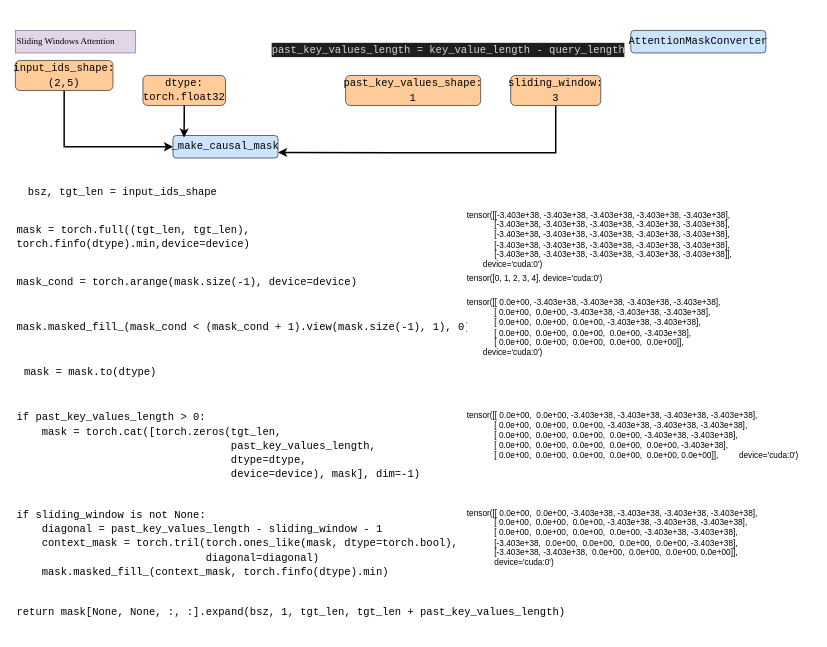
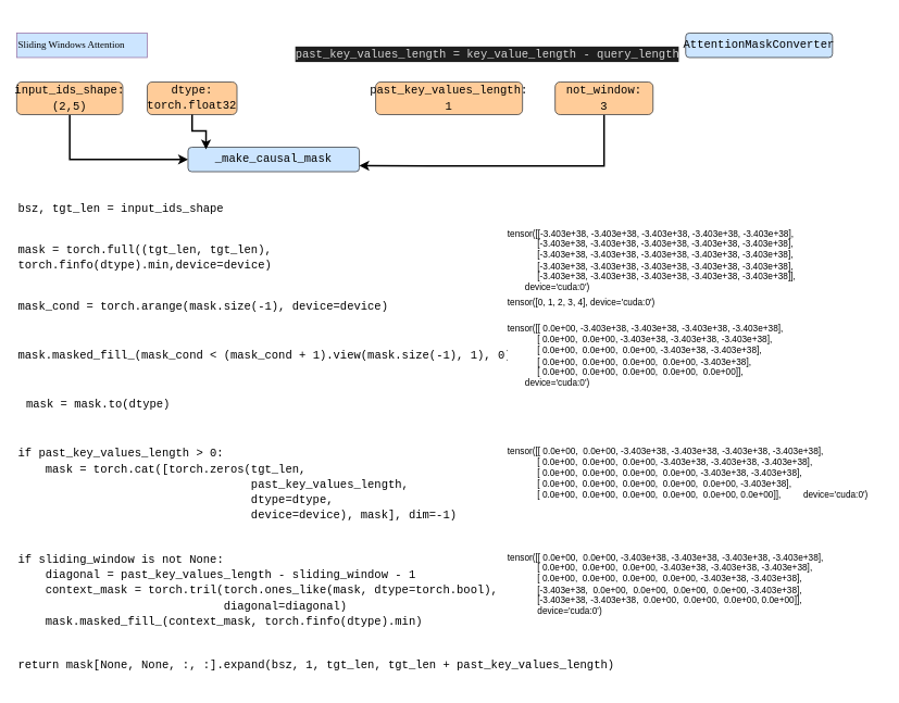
  <mxCell id="0" />
  <mxCell id="1" parent="0" />
- <mxCell id="2" value="&lt;font face=&quot;Verdana&quot;&gt;Sliding Windows Attention&lt;/font&gt;" style="rounded=0;whiteSpace=wrap;html=1;align=left;fillColor=#e1d5e7;strokeColor=#9673a6;" vertex="1" parent="1"><mxGeometry x="20" y="40" width="160" height="30" as="geometry" /></mxCell>
+ <mxCell id="2" value="&lt;font face=&quot;Verdana&quot;&gt;Sliding Windows Attention&lt;/font&gt;" style="rounded=0;whiteSpace=wrap;html=1;align=left;fillColor=#cce5ff;strokeColor=#9673a6;" vertex="1" parent="1"><mxGeometry x="20" y="40" width="160" height="30" as="geometry" /></mxCell>
  <mxCell id="3" style="edgeStyle=orthogonalEdgeStyle;rounded=0;orthogonalLoop=1;jettySize=auto;html=1;entryX=0;entryY=0.5;entryDx=0;entryDy=0;strokeColor=default;strokeWidth=2;align=center;verticalAlign=middle;fontFamily=Helvetica;fontSize=11;fontColor=default;labelBackgroundColor=default;endArrow=classic;" edge="1" parent="1" source="4" target="9"><mxGeometry relative="1" as="geometry"><Array as="points"><mxPoint x="85" y="195" /></Array></mxGeometry></mxCell>
- <mxCell id="4" value="&lt;div style=&quot;font-family: Consolas, &amp;quot;Courier New&amp;quot;, monospace; font-size: 14px; line-height: 19px; white-space: pre;&quot;&gt;input_ids_shape:&lt;/div&gt;&lt;div style=&quot;font-family: Consolas, &amp;quot;Courier New&amp;quot;, monospace; font-size: 14px; line-height: 19px; white-space: pre;&quot;&gt;(2,5)&lt;/div&gt;" style="rounded=1;whiteSpace=wrap;html=1;labelBackgroundColor=none;fillColor=#ffcc99;strokeColor=#36393d;" vertex="1" parent="1"><mxGeometry x="20" y="80" width="130" height="40" as="geometry" /></mxCell>
- <mxCell id="5" value="&lt;div style=&quot;line-height: 19px;&quot;&gt;&lt;div style=&quot;font-family: Consolas, &amp;quot;Courier New&amp;quot;, monospace; font-size: 14px; font-weight: normal; white-space: pre;&quot;&gt;&lt;span style=&quot;&quot;&gt;dtype:&lt;/span&gt;&lt;/div&gt;&lt;div style=&quot;&quot;&gt;&lt;font face=&quot;Consolas, Courier New, monospace&quot;&gt;&lt;span style=&quot;font-size: 14px; white-space: pre;&quot;&gt;torch.float32&lt;/span&gt;&lt;/font&gt;&lt;br&gt;&lt;/div&gt;&lt;/div&gt;" style="rounded=1;whiteSpace=wrap;html=1;labelBackgroundColor=none;fillColor=#ffcc99;strokeColor=#36393d;" vertex="1" parent="1"><mxGeometry x="190" y="100" width="110" height="40" as="geometry" /></mxCell>
- <mxCell id="6" value="&lt;div style=&quot;font-family: Consolas, &amp;quot;Courier New&amp;quot;, monospace; font-size: 14px; line-height: 19px; white-space: pre;&quot;&gt;past_key_values_shape:&lt;/div&gt;&lt;div style=&quot;font-family: Consolas, &amp;quot;Courier New&amp;quot;, monospace; font-size: 14px; line-height: 19px; white-space: pre;&quot;&gt;1&lt;/div&gt;" style="rounded=1;whiteSpace=wrap;html=1;labelBackgroundColor=none;fillColor=#ffcc99;strokeColor=#36393d;" vertex="1" parent="1"><mxGeometry x="460" y="100" width="180" height="40" as="geometry" /></mxCell>
+ <mxCell id="4" value="&lt;div style=&quot;font-family: Consolas, &amp;quot;Courier New&amp;quot;, monospace; font-size: 14px; line-height: 19px; white-space: pre;&quot;&gt;input_ids_shape:&lt;/div&gt;&lt;div style=&quot;font-family: Consolas, &amp;quot;Courier New&amp;quot;, monospace; font-size: 14px; line-height: 19px; white-space: pre;&quot;&gt;(2,5)&lt;/div&gt;" style="rounded=1;whiteSpace=wrap;html=1;labelBackgroundColor=none;fillColor=#ffcc99;strokeColor=#36393d;" vertex="1" parent="1"><mxGeometry x="20" y="100" width="130" height="40" as="geometry" /></mxCell>
+ <mxCell id="5" value="&lt;div style=&quot;line-height: 19px;&quot;&gt;&lt;div style=&quot;font-family: Consolas, &amp;quot;Courier New&amp;quot;, monospace; font-size: 14px; font-weight: normal; white-space: pre;&quot;&gt;&lt;span style=&quot;&quot;&gt;dtype:&lt;/span&gt;&lt;/div&gt;&lt;div style=&quot;&quot;&gt;&lt;font face=&quot;Consolas, Courier New, monospace&quot;&gt;&lt;span style=&quot;font-size: 14px; white-space: pre;&quot;&gt;torch.float32&lt;/span&gt;&lt;/font&gt;&lt;br&gt;&lt;/div&gt;&lt;/div&gt;" style="rounded=1;whiteSpace=wrap;html=1;labelBackgroundColor=none;fillColor=#ffcc99;strokeColor=#36393d;" vertex="1" parent="1"><mxGeometry x="180" y="100" width="110" height="40" as="geometry" /></mxCell>
+ <mxCell id="6" value="&lt;div style=&quot;font-family: Consolas, &amp;quot;Courier New&amp;quot;, monospace; font-size: 14px; line-height: 19px; white-space: pre;&quot;&gt;past_key_values_length:&lt;/div&gt;&lt;div style=&quot;font-family: Consolas, &amp;quot;Courier New&amp;quot;, monospace; font-size: 14px; line-height: 19px; white-space: pre;&quot;&gt;1&lt;/div&gt;" style="rounded=1;whiteSpace=wrap;html=1;labelBackgroundColor=none;fillColor=#ffcc99;strokeColor=#36393d;" vertex="1" parent="1"><mxGeometry x="460" y="100" width="180" height="40" as="geometry" /></mxCell>
  <mxCell id="7" style="edgeStyle=orthogonalEdgeStyle;rounded=0;orthogonalLoop=1;jettySize=auto;html=1;entryX=1;entryY=0.75;entryDx=0;entryDy=0;strokeColor=default;strokeWidth=2;align=center;verticalAlign=middle;fontFamily=Helvetica;fontSize=11;fontColor=default;labelBackgroundColor=default;endArrow=classic;" edge="1" parent="1" source="8" target="9"><mxGeometry relative="1" as="geometry"><Array as="points"><mxPoint x="740" y="203" /><mxPoint x="525" y="203" /></Array></mxGeometry></mxCell>
- <mxCell id="8" value="&lt;div style=&quot;font-family: Consolas, &amp;quot;Courier New&amp;quot;, monospace; font-size: 14px; line-height: 19px; white-space: pre;&quot;&gt;sliding_window:&lt;/div&gt;&lt;div style=&quot;font-family: Consolas, &amp;quot;Courier New&amp;quot;, monospace; font-size: 14px; line-height: 19px; white-space: pre;&quot;&gt;3&lt;/div&gt;" style="rounded=1;whiteSpace=wrap;html=1;labelBackgroundColor=none;fillColor=#ffcc99;strokeColor=#36393d;" vertex="1" parent="1"><mxGeometry x="680" y="100" width="120" height="40" as="geometry" /></mxCell>
- <mxCell id="9" value="&lt;div style=&quot;font-family: Consolas, &amp;quot;Courier New&amp;quot;, monospace; font-size: 14px; line-height: 19px; white-space: pre;&quot;&gt;_make_causal_mask&lt;/div&gt;" style="rounded=1;whiteSpace=wrap;html=1;labelBackgroundColor=none;fillColor=#cce5ff;strokeColor=#36393d;" vertex="1" parent="1"><mxGeometry x="230" y="180" width="140" height="30" as="geometry" /></mxCell>
- <mxCell id="10" value="&lt;div style=&quot;font-family: Consolas, &amp;quot;Courier New&amp;quot;, monospace; font-weight: normal; font-size: 14px; line-height: 19px; white-space: pre;&quot;&gt;&lt;div&gt;&lt;span style=&quot;&quot;&gt;bsz, tgt_len = input_ids_shape&lt;/span&gt;&lt;/div&gt;&lt;/div&gt;" style="text;whiteSpace=wrap;html=1;fontFamily=Helvetica;fontSize=11;labelBackgroundColor=default;" vertex="1" parent="1"><mxGeometry x="35" y="240" width="260" height="30" as="geometry" /></mxCell>
+ <mxCell id="8" value="&lt;div style=&quot;font-family: Consolas, &amp;quot;Courier New&amp;quot;, monospace; font-size: 14px; line-height: 19px; white-space: pre;&quot;&gt;not_window:&lt;/div&gt;&lt;div style=&quot;font-family: Consolas, &amp;quot;Courier New&amp;quot;, monospace; font-size: 14px; line-height: 19px; white-space: pre;&quot;&gt;3&lt;/div&gt;" style="rounded=1;whiteSpace=wrap;html=1;labelBackgroundColor=none;fillColor=#ffcc99;strokeColor=#36393d;" vertex="1" parent="1"><mxGeometry x="680" y="100" width="120" height="40" as="geometry" /></mxCell>
+ <mxCell id="9" value="&lt;div style=&quot;font-family: Consolas, &amp;quot;Courier New&amp;quot;, monospace; font-size: 14px; line-height: 19px; white-space: pre;&quot;&gt;_make_causal_mask&lt;/div&gt;" style="rounded=1;whiteSpace=wrap;html=1;labelBackgroundColor=none;fillColor=#cce5ff;strokeColor=#36393d;" vertex="1" parent="1"><mxGeometry x="230" y="180" width="210" height="30" as="geometry" /></mxCell>
+ <mxCell id="10" value="&lt;div style=&quot;font-family: Consolas, &amp;quot;Courier New&amp;quot;, monospace; font-weight: normal; font-size: 14px; line-height: 19px; white-space: pre;&quot;&gt;&lt;div&gt;&lt;span style=&quot;&quot;&gt;bsz, tgt_len = input_ids_shape&lt;/span&gt;&lt;/div&gt;&lt;/div&gt;" style="text;whiteSpace=wrap;html=1;fontFamily=Helvetica;fontSize=11;labelBackgroundColor=default;" vertex="1" parent="1"><mxGeometry x="20" y="240" width="260" height="30" as="geometry" /></mxCell>
  <mxCell id="11" value="&lt;div style=&quot;font-family: Consolas, &amp;quot;Courier New&amp;quot;, monospace; font-weight: normal; font-size: 14px; line-height: 19px; white-space: pre;&quot;&gt;&lt;div&gt;&lt;span style=&quot;&quot;&gt;mask = torch.full((tgt_len, tgt_len), &lt;/span&gt;&lt;/div&gt;&lt;div&gt;&lt;span style=&quot;&quot;&gt;torch.finfo(dtype).min,&lt;/span&gt;device=device)&lt;/div&gt;&lt;/div&gt;" style="text;whiteSpace=wrap;html=1;fontFamily=Helvetica;fontSize=11;labelBackgroundColor=default;" vertex="1" parent="1"><mxGeometry x="20" y="290" width="300" height="50" as="geometry" /></mxCell>
  <mxCell id="12" value="tensor([[-3.403e+38, -3.403e+38, -3.403e+38, -3.403e+38, -3.403e+38],&#10;            [-3.403e+38, -3.403e+38, -3.403e+38, -3.403e+38, -3.403e+38],&#10;            [-3.403e+38, -3.403e+38, -3.403e+38, -3.403e+38, -3.403e+38],&#10;            [-3.403e+38, -3.403e+38, -3.403e+38, -3.403e+38, -3.403e+38],&#10;            [-3.403e+38, -3.403e+38, -3.403e+38, -3.403e+38, -3.403e+38]],&#10;       device='cuda:0')" style="text;whiteSpace=wrap;fontFamily=Helvetica;fontSize=11;fontColor=default;labelBackgroundColor=default;" vertex="1" parent="1"><mxGeometry x="620" y="272.5" width="410" height="85" as="geometry" /></mxCell>
  <mxCell id="13" value="&lt;div style=&quot;font-family: Consolas, &amp;quot;Courier New&amp;quot;, monospace; font-weight: normal; font-size: 14px; line-height: 19px; white-space: pre;&quot;&gt;&lt;div&gt;&lt;span style=&quot;&quot;&gt;mask_cond = torch.arange(mask.size(-&lt;/span&gt;&lt;span style=&quot;&quot;&gt;1&lt;/span&gt;&lt;span style=&quot;&quot;&gt;), device=device)&lt;/span&gt;&lt;/div&gt;&lt;/div&gt;" style="text;whiteSpace=wrap;html=1;fontFamily=Helvetica;fontSize=11;labelBackgroundColor=default;" vertex="1" parent="1"><mxGeometry x="20" y="360" width="450" height="40" as="geometry" /></mxCell>
  <mxCell id="14" value="tensor([0, 1, 2, 3, 4], device='cuda:0')" style="text;whiteSpace=wrap;fontFamily=Helvetica;fontSize=11;fontColor=default;labelBackgroundColor=default;" vertex="1" parent="1"><mxGeometry x="620" y="357.5" width="210" height="40" as="geometry" /></mxCell>
  <mxCell id="15" value="&lt;div style=&quot;font-family: Consolas, &amp;quot;Courier New&amp;quot;, monospace; font-weight: normal; font-size: 14px; line-height: 19px; white-space: pre;&quot;&gt;&lt;div&gt;&lt;span style=&quot;&quot;&gt;mask.masked_fill_(mask_cond &lt;/span&gt;&lt;span style=&quot;&quot;&gt;&amp;lt;&lt;/span&gt;&lt;span style=&quot;&quot;&gt; (mask_cond &lt;/span&gt;&lt;span style=&quot;&quot;&gt;+&lt;/span&gt;&lt;span style=&quot;&quot;&gt; &lt;/span&gt;&lt;span style=&quot;&quot;&gt;1&lt;/span&gt;&lt;span style=&quot;&quot;&gt;).view(mask.size(-&lt;/span&gt;&lt;span style=&quot;&quot;&gt;1&lt;/span&gt;&lt;span style=&quot;&quot;&gt;), &lt;/span&gt;&lt;span style=&quot;&quot;&gt;1&lt;/span&gt;&lt;span style=&quot;&quot;&gt;), &lt;/span&gt;&lt;span style=&quot;&quot;&gt;0&lt;/span&gt;&lt;span style=&quot;&quot;&gt;)&lt;/span&gt;&lt;/div&gt;&lt;/div&gt;" style="text;whiteSpace=wrap;html=1;fontFamily=Helvetica;fontSize=11;labelBackgroundColor=default;" vertex="1" parent="1"><mxGeometry x="20" y="420" width="560" height="40" as="geometry" /></mxCell>
  <mxCell id="16" value="&lt;div style=&quot;font-family: Consolas, &amp;quot;Courier New&amp;quot;, monospace; font-weight: normal; font-size: 14px; line-height: 19px; white-space: pre;&quot;&gt;&lt;div&gt;&lt;span style=&quot;&quot;&gt;mask = mask.to(dtype)&lt;/span&gt;&lt;/div&gt;&lt;/div&gt;" style="text;whiteSpace=wrap;html=1;fontFamily=Helvetica;fontSize=11;labelBackgroundColor=default;" vertex="1" parent="1"><mxGeometry x="30" y="480" width="200" height="40" as="geometry" /></mxCell>
  <mxCell id="17" value="&lt;div style=&quot;font-family: Consolas, &amp;quot;Courier New&amp;quot;, monospace; font-weight: normal; font-size: 14px; line-height: 19px; white-space: pre;&quot;&gt;&lt;div&gt;&lt;span style=&quot;&quot;&gt;if&lt;/span&gt;&lt;span style=&quot;&quot;&gt; past_key_values_length &amp;gt; &lt;/span&gt;&lt;span style=&quot;&quot;&gt;0&lt;/span&gt;&lt;span style=&quot;&quot;&gt;:&lt;/span&gt;&lt;/div&gt;&lt;div&gt;&lt;span style=&quot;&quot;&gt;&amp;nbsp; &amp;nbsp; mask = torch.cat([torch.zeros(tgt_len, &lt;/span&gt;&lt;/div&gt;&lt;div&gt;&lt;span style=&quot;&quot;&gt;&amp;nbsp; &amp;nbsp; &amp;nbsp; &amp;nbsp; &amp;nbsp; &amp;nbsp; &amp;nbsp; &amp;nbsp; &amp;nbsp; &amp;nbsp; &amp;nbsp; &amp;nbsp; &amp;nbsp; &amp;nbsp; &amp;nbsp; &amp;nbsp; &amp;nbsp; past_key_values_length, &lt;/span&gt;&lt;/div&gt;&lt;div&gt;&lt;span style=&quot;&quot;&gt;&amp;nbsp; &amp;nbsp; &amp;nbsp; &amp;nbsp; &amp;nbsp; &amp;nbsp; &amp;nbsp; &amp;nbsp; &amp;nbsp; &amp;nbsp; &amp;nbsp; &amp;nbsp; &amp;nbsp; &amp;nbsp; &amp;nbsp; &amp;nbsp; &amp;nbsp; dtype=dtype, &lt;/span&gt;&lt;/div&gt;&lt;div&gt;&lt;span style=&quot;&quot;&gt;&amp;nbsp; &amp;nbsp; &amp;nbsp; &amp;nbsp; &amp;nbsp; &amp;nbsp; &amp;nbsp; &amp;nbsp; &amp;nbsp; &amp;nbsp; &amp;nbsp; &amp;nbsp; &amp;nbsp; &amp;nbsp; &amp;nbsp; &amp;nbsp; &amp;nbsp; device=device), mask], dim=-&lt;/span&gt;&lt;span style=&quot;&quot;&gt;1&lt;/span&gt;&lt;span style=&quot;&quot;&gt;)&lt;/span&gt;&lt;/div&gt;&lt;/div&gt;" style="text;whiteSpace=wrap;html=1;fontFamily=Helvetica;fontSize=11;labelBackgroundColor=default;" vertex="1" parent="1"><mxGeometry x="20" y="540" width="530" height="110" as="geometry" /></mxCell>
  <mxCell id="18" value="&lt;div style=&quot;font-family: Consolas, &amp;quot;Courier New&amp;quot;, monospace; font-weight: normal; font-size: 14px; line-height: 19px; white-space: pre;&quot;&gt;&lt;div&gt;&lt;span style=&quot;&quot;&gt;if&lt;/span&gt;&lt;span style=&quot;&quot;&gt; sliding_window &lt;/span&gt;&lt;span style=&quot;&quot;&gt;is&lt;/span&gt;&lt;span style=&quot;&quot;&gt; &lt;/span&gt;&lt;span style=&quot;&quot;&gt;not&lt;/span&gt;&lt;span style=&quot;&quot;&gt; &lt;/span&gt;&lt;span style=&quot;&quot;&gt;None&lt;/span&gt;&lt;span style=&quot;&quot;&gt;:&lt;/span&gt;&lt;/div&gt;&lt;div&gt;&lt;span style=&quot;&quot;&gt;&amp;nbsp; &amp;nbsp; diagonal = past_key_values_length - sliding_window - &lt;/span&gt;&lt;span style=&quot;&quot;&gt;1&lt;/span&gt;&lt;/div&gt;&lt;div&gt;&lt;span style=&quot;&quot;&gt;&amp;nbsp; &amp;nbsp; context_mask = torch.tril(torch.ones_like(mask, dtype=torch.bool), &lt;/span&gt;&lt;/div&gt;&lt;div&gt;&lt;span style=&quot;&quot;&gt;&amp;nbsp; &amp;nbsp; &amp;nbsp; &amp;nbsp; &amp;nbsp; &amp;nbsp; &amp;nbsp; &amp;nbsp; &amp;nbsp; &amp;nbsp; &amp;nbsp; &amp;nbsp; &amp;nbsp; &amp;nbsp; &amp;nbsp; diagonal=diagonal)&lt;/span&gt;&lt;/div&gt;&lt;div&gt;&lt;span style=&quot;&quot;&gt;&amp;nbsp; &amp;nbsp; mask.masked_fill_(context_mask, torch.finfo(dtype).min)&lt;/span&gt;&lt;/div&gt;&lt;/div&gt;" style="text;whiteSpace=wrap;html=1;fontFamily=Helvetica;fontSize=11;labelBackgroundColor=default;" vertex="1" parent="1"><mxGeometry x="20" y="670" width="560" height="120" as="geometry" /></mxCell>
  <mxCell id="19" value="&lt;div style=&quot;font-family: Consolas, &amp;quot;Courier New&amp;quot;, monospace; font-weight: normal; font-size: 14px; line-height: 19px; white-space: pre;&quot;&gt;&lt;div&gt;&lt;span style=&quot;&quot;&gt;return&lt;/span&gt;&lt;span style=&quot;&quot;&gt; mask[&lt;/span&gt;&lt;span style=&quot;&quot;&gt;None&lt;/span&gt;&lt;span style=&quot;&quot;&gt;, &lt;/span&gt;&lt;span style=&quot;&quot;&gt;None&lt;/span&gt;&lt;span style=&quot;&quot;&gt;, :, :].expand(bsz, &lt;/span&gt;&lt;span style=&quot;&quot;&gt;1&lt;/span&gt;&lt;span style=&quot;&quot;&gt;, tgt_len, tgt_len + past_key_values_length)&lt;/span&gt;&lt;/div&gt;&lt;/div&gt;" style="text;whiteSpace=wrap;html=1;fontFamily=Helvetica;fontSize=11;labelBackgroundColor=default;" vertex="1" parent="1"><mxGeometry x="20" y="800" width="560" height="40" as="geometry" /></mxCell>
  <mxCell id="20" style="edgeStyle=orthogonalEdgeStyle;rounded=0;orthogonalLoop=1;jettySize=auto;html=1;entryX=0.105;entryY=0.089;entryDx=0;entryDy=0;entryPerimeter=0;strokeColor=default;strokeWidth=2;align=center;verticalAlign=middle;fontFamily=Helvetica;fontSize=11;fontColor=default;labelBackgroundColor=default;endArrow=classic;" edge="1" parent="1" source="5" target="9"><mxGeometry relative="1" as="geometry" /></mxCell>
  <mxCell id="21" value="tensor([[ 0.0e+00, -3.403e+38, -3.403e+38, -3.403e+38, -3.403e+38],&#10;            [ 0.0e+00,  0.0e+00, -3.403e+38, -3.403e+38, -3.403e+38],&#10;            [ 0.0e+00,  0.0e+00,  0.0e+00, -3.403e+38, -3.403e+38],&#10;            [ 0.0e+00,  0.0e+00,  0.0e+00,  0.0e+00, -3.403e+38],&#10;            [ 0.0e+00,  0.0e+00,  0.0e+00,  0.0e+00,  0.0e+00]],&#10;       device='cuda:0')" style="text;whiteSpace=wrap;fontFamily=Helvetica;fontSize=11;fontColor=default;labelBackgroundColor=default;" vertex="1" parent="1"><mxGeometry x="620" y="390" width="410" height="100" as="geometry" /></mxCell>
  <mxCell id="22" value="tensor([[ 0.0e+00,  0.0e+00, -3.403e+38, -3.403e+38, -3.403e+38, -3.403e+38],&#10;            [ 0.0e+00,  0.0e+00,  0.0e+00, -3.403e+38, -3.403e+38, -3.403e+38],&#10;            [ 0.0e+00,  0.0e+00,  0.0e+00,  0.0e+00, -3.403e+38, -3.403e+38],&#10;            [ 0.0e+00,  0.0e+00,  0.0e+00,  0.0e+00,  0.0e+00, -3.403e+38],&#10;            [ 0.0e+00,  0.0e+00,  0.0e+00,  0.0e+00,  0.0e+00, 0.0e+00]],         device='cuda:0')" style="text;whiteSpace=wrap;fontFamily=Helvetica;fontSize=11;fontColor=default;labelBackgroundColor=default;" vertex="1" parent="1"><mxGeometry x="620" y="540" width="460" height="90" as="geometry" /></mxCell>
  <mxCell id="23" value="tensor([[ 0.0e+00,  0.0e+00, -3.403e+38, -3.403e+38, -3.403e+38, -3.403e+38],&#10;            [ 0.0e+00,  0.0e+00,  0.0e+00, -3.403e+38, -3.403e+38, -3.403e+38],&#10;            [ 0.0e+00,  0.0e+00,  0.0e+00,  0.0e+00, -3.403e+38, -3.403e+38],&#10;            [-3.403e+38,  0.0e+00,  0.0e+00,  0.0e+00,  0.0e+00, -3.403e+38],&#10;            [-3.403e+38, -3.403e+38,  0.0e+00,  0.0e+00,  0.0e+00, 0.0e+00]],             device='cuda:0')" style="text;whiteSpace=wrap;fontFamily=Helvetica;fontSize=11;fontColor=default;labelBackgroundColor=default;" vertex="1" parent="1"><mxGeometry x="620" y="670" width="460" height="90" as="geometry" /></mxCell>
  <mxCell id="24" value="&lt;div style=&quot;color: #d4d4d4;background-color: #1e1e1e;font-family: Consolas, 'Courier New', monospace;font-weight: normal;font-size: 14px;line-height: 19px;white-space: pre;&quot;&gt;&lt;div&gt;&lt;span style=&quot;color: #d4d4d4;&quot;&gt;past_key_values_length = key_value_length - query_length&lt;/span&gt;&lt;/div&gt;&lt;/div&gt;" style="text;whiteSpace=wrap;html=1;fontFamily=Helvetica;fontSize=11;fontColor=default;labelBackgroundColor=default;" vertex="1" parent="1"><mxGeometry x="360" y="50" width="460" height="40" as="geometry" /></mxCell>
  <mxCell id="25" value="&lt;div style=&quot;color: #d4d4d4;background-color: #1e1e1e;font-family: Consolas, 'Courier New', monospace;font-weight: normal;font-size: 14px;line-height: 19px;white-space: pre;&quot;&gt;&lt;br&gt;&lt;/div&gt;" style="text;whiteSpace=wrap;html=1;fontFamily=Helvetica;fontSize=11;fontColor=default;labelBackgroundColor=default;" vertex="1" parent="1"><mxGeometry x="780" y="20" width="200" height="40" as="geometry" /></mxCell>
  <mxCell id="26" value="&lt;span style=&quot;font-family: Consolas, &amp;quot;Courier New&amp;quot;, monospace; font-size: 14px; font-style: normal; font-variant-ligatures: normal; font-variant-caps: normal; font-weight: 400; letter-spacing: normal; orphans: 2; text-align: left; text-indent: 0px; text-transform: none; widows: 2; word-spacing: 0px; -webkit-text-stroke-width: 0px; white-space: pre; text-decoration-thickness: initial; text-decoration-style: initial; text-decoration-color: initial; float: none; display: inline !important;&quot;&gt;AttentionMaskConverter&lt;/span&gt;" style="rounded=1;whiteSpace=wrap;html=1;fontFamily=Helvetica;fontSize=11;labelBackgroundColor=none;fillColor=#cce5ff;strokeColor=#36393d;" vertex="1" parent="1"><mxGeometry x="840" y="40" width="180" height="30" as="geometry" /></mxCell>
